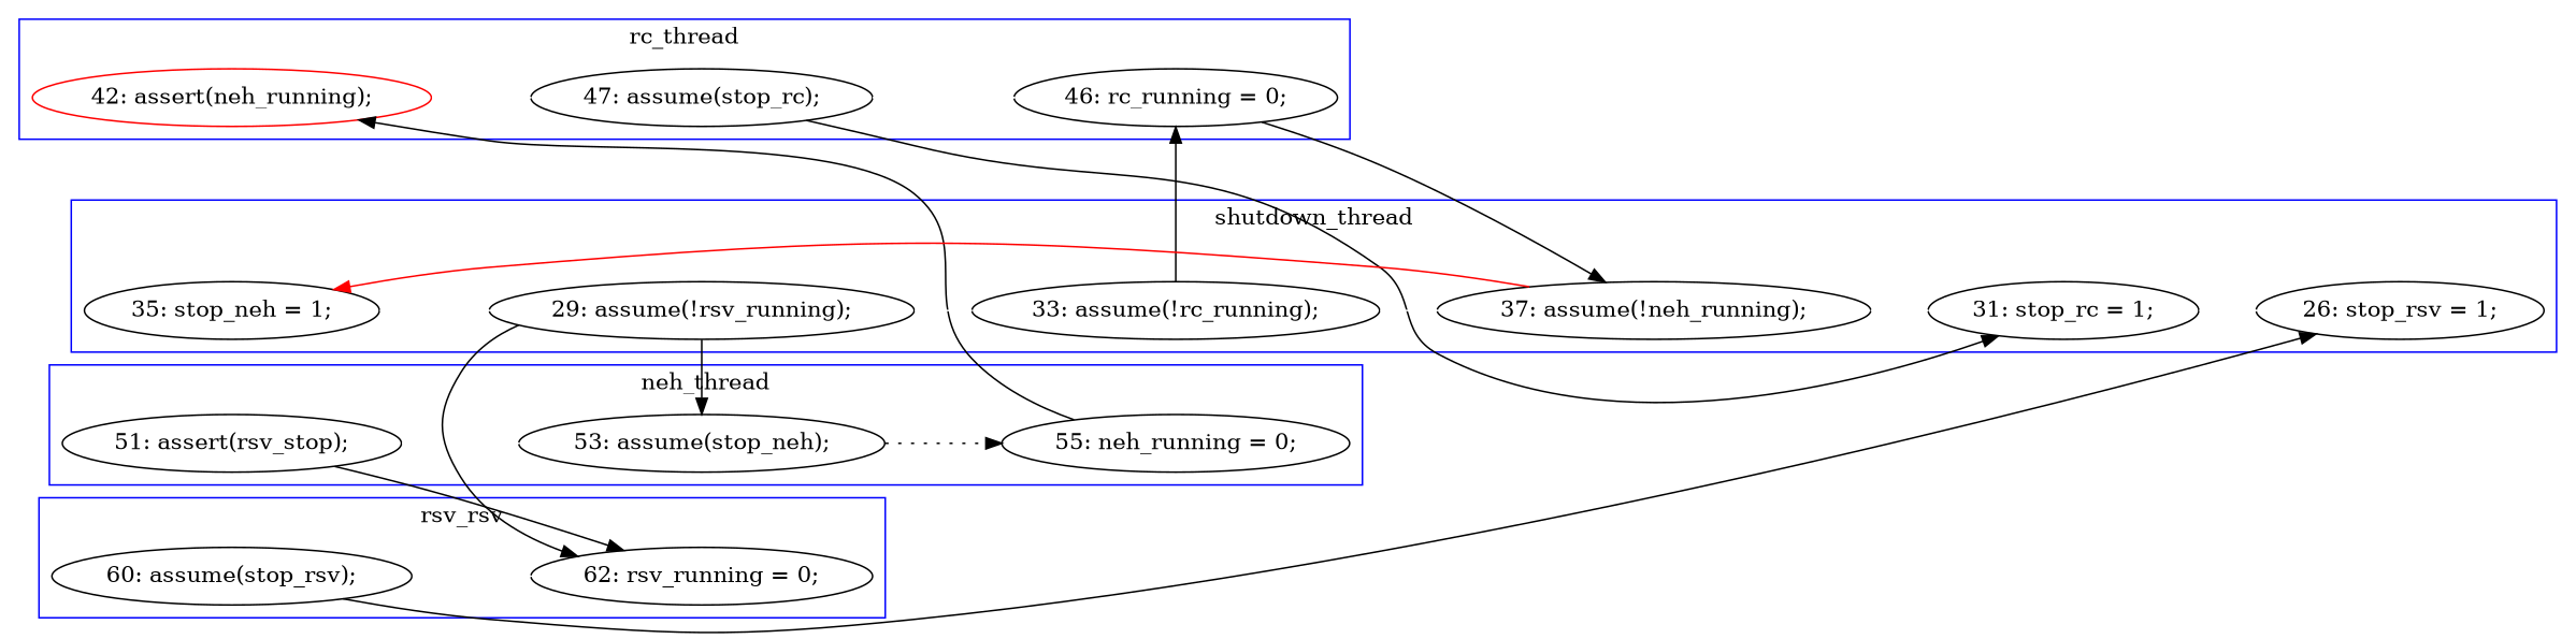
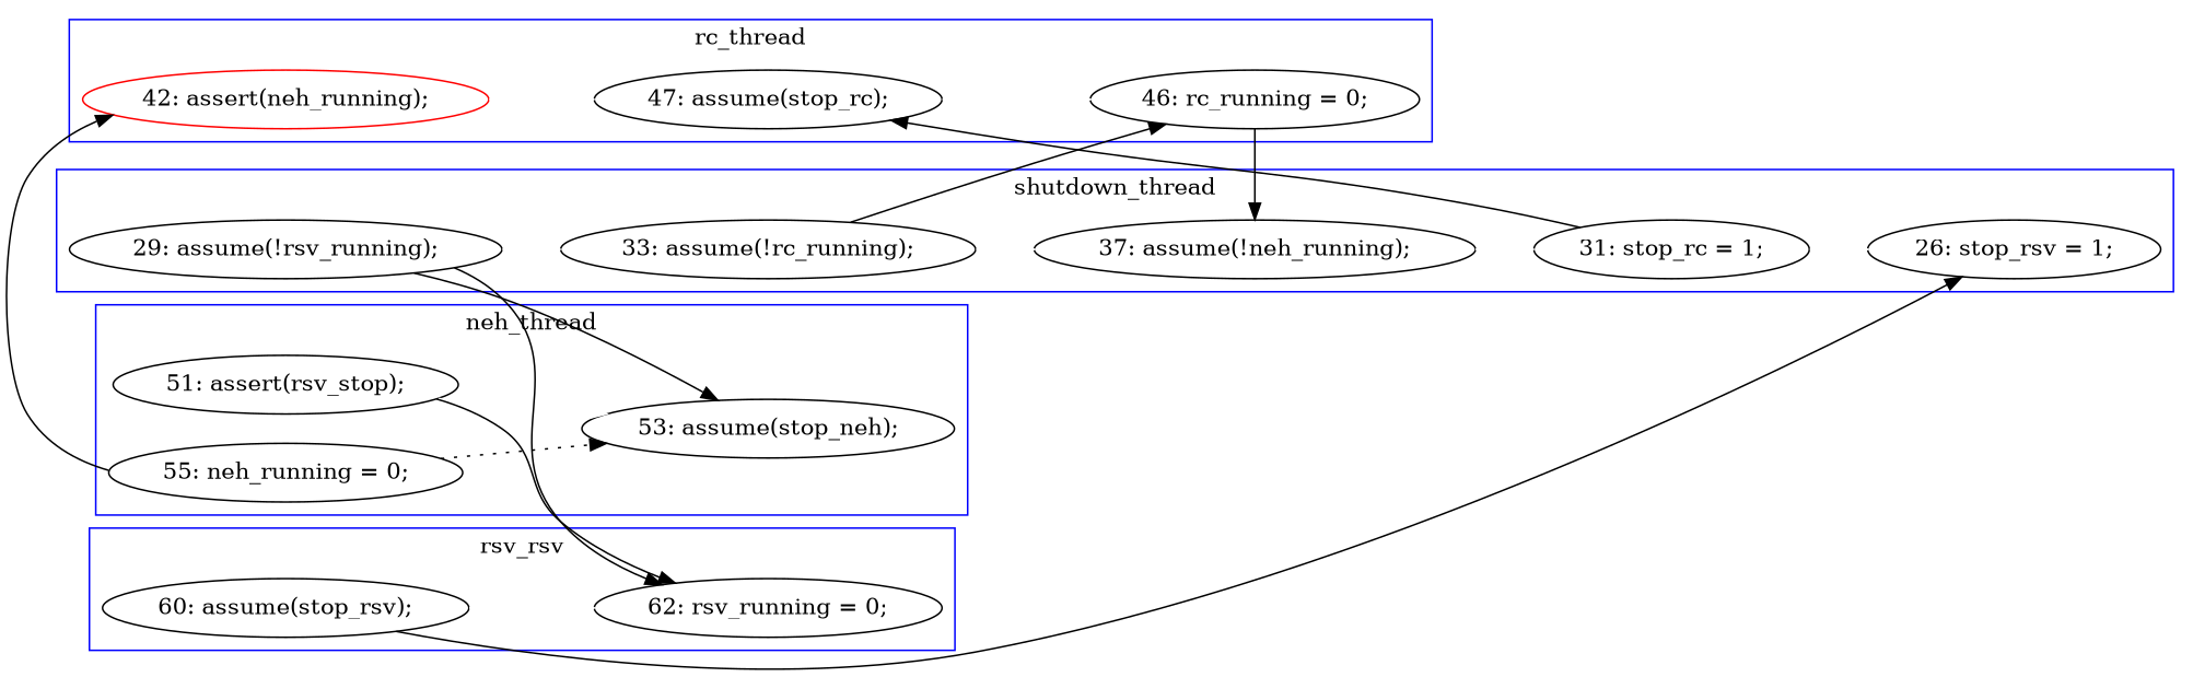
  digraph {
    rankdir=LR
    edge [color=white style=solid]
    n1 [color=red label="42: assert(neh_running);"]
    n2 [label="47: assume(stop_rc);"]
    n3 [label="46: rc_running = 0;"]
    n4 [label="51: assert(rsv_stop);"]
    n5 [label="53: assume(stop_neh);"]
    n6 [label="55: neh_running = 0;"]
    n7 [label="60: assume(stop_rsv);"]
    n8 [label="62: rsv_running = 0;"]
    n9 [label="29: assume(!rsv_running);"]
    n10 [label="33: assume(!rc_running);"]
    n11 [label="26: stop_rsv = 1;"]
    n12 [label="31: stop_rc = 1;"]
-   n13 [label="35: stop_neh = 1;"]
    n14 [label="37: assume(!neh_running);"]
    subgraph cluster_1 {
      color=blue
      label=rc_thread
      n1
      n2
      n3
    }
    subgraph cluster_2 {
      color=blue
      label=neh_thread
      n4
      n5
      n6
    }
    subgraph cluster_3 {
      color=blue
      label=rsv_rsv
      n7
      n8
    }
    subgraph cluster_4 {
      color=blue
      label=shutdown_thread
      n9
      n10
      n11
      n12
-     n13
      n14
    }
    n1 -> n2
    n2 -> n3
-   n2 -> n12 [color=black constraint=false]
+   n12 -> n2 [color=black constraint=false]
    n3 -> n14 [color=black constraint=false]
    n4 -> n5
    n4 -> n8 [color=black constraint=false]
-   n5 -> n6 [color=black style=dotted]
+   n6 -> n5 [color=black style=dotted]
    n6 -> n1 [color=black constraint=false]
    n7 -> n8
    n7 -> n11 [color=black constraint=false]
    n9 -> n5 [color=black constraint=false]
    n9 -> n8 [color=black constraint=false]
    n9 -> n10
    n10 -> n3 [color=black constraint=false]
    n10 -> n14
    n12 -> n11
-   n13 -> n9
    n14 -> n12
-   n14 -> n13 [color=red constraint=false]
  }
